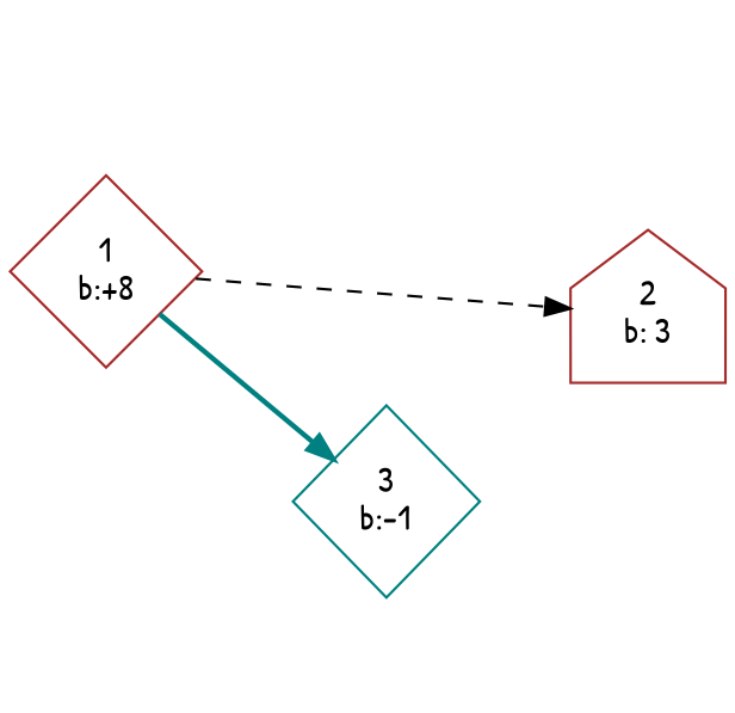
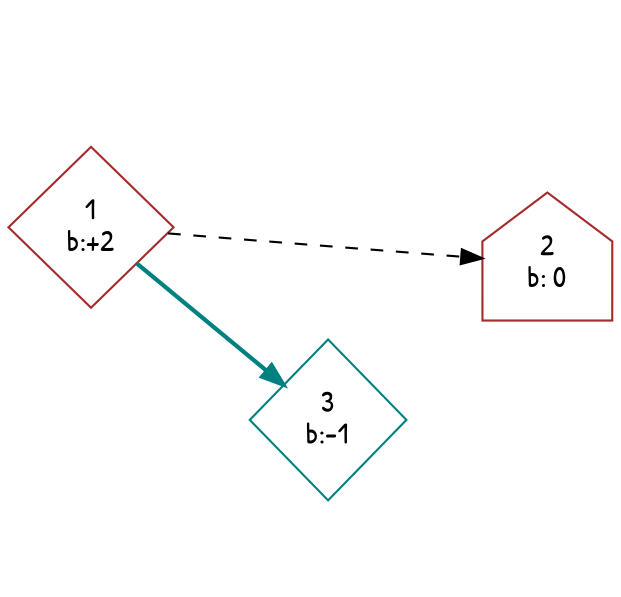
  digraph {
    fontname="Patrick Hand"
    rankdir=LR
    node [fontname="Patrick Hand" shape=circle style=invis]
    edge [fontname="Patrick Hand" style=invis]
    n1 [color=teal label="3\nb:-1" shape=diamond width=0.8 style=""]
    l1 [width=0.1]
    m1 [width=0.1]
-   n4 [color=brown label="2\nb: 3" shape=house width=0.8 style=""]
+   n4 [color=brown label="2\nb: 0" shape=house width=0.8 style=""]
    m3 [width=0.1]
    r3 [width=0.1]
-   n7 [color=brown label="1\nb:+8" shape=diamond width=0.8 style=""]
+   n7 [color=brown label="1\nb:+2" shape=diamond width=0.8 style=""]
    subgraph sub_1 {
      rank=same
      n1
      l1
      m1
    }
    subgraph sub_2 {
      rank=same
      n4
      m3
      r3
    }
    n1 -> m3
    n1 -> r3
    l1 -> m1
    m1 -> n1
    n4 -> m3
    m3 -> r3
    n7 -> n1 [color=teal style=bold]
    n7 -> l1
    n7 -> m1
    n7 -> n4 [color=black style=dashed]
  }
